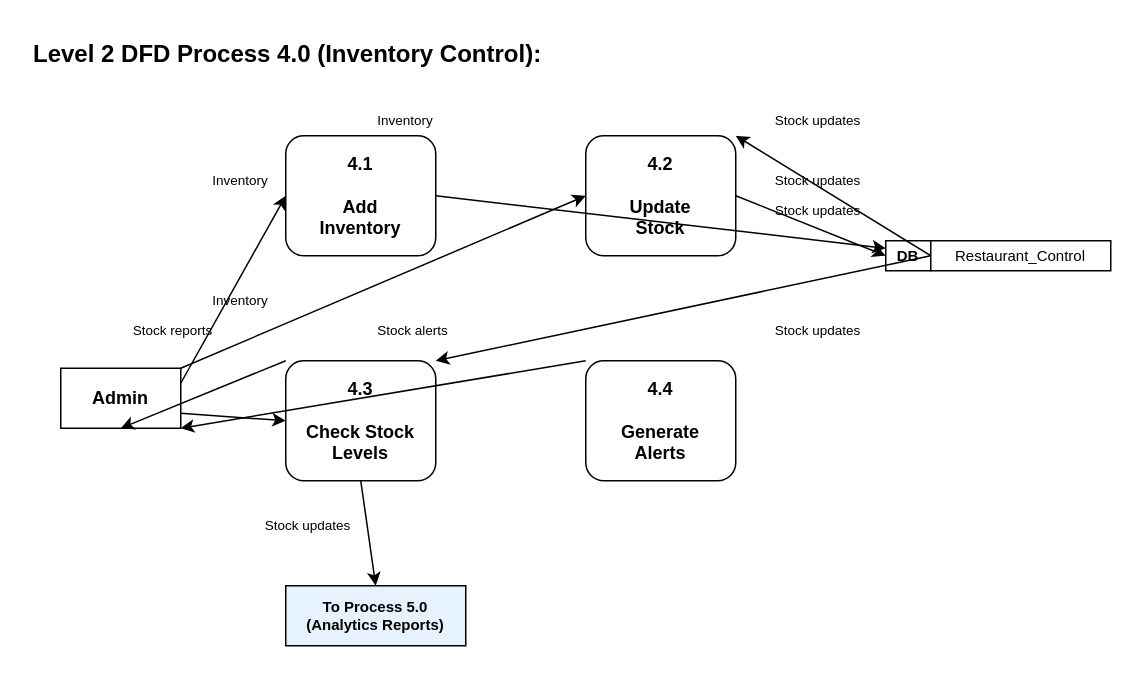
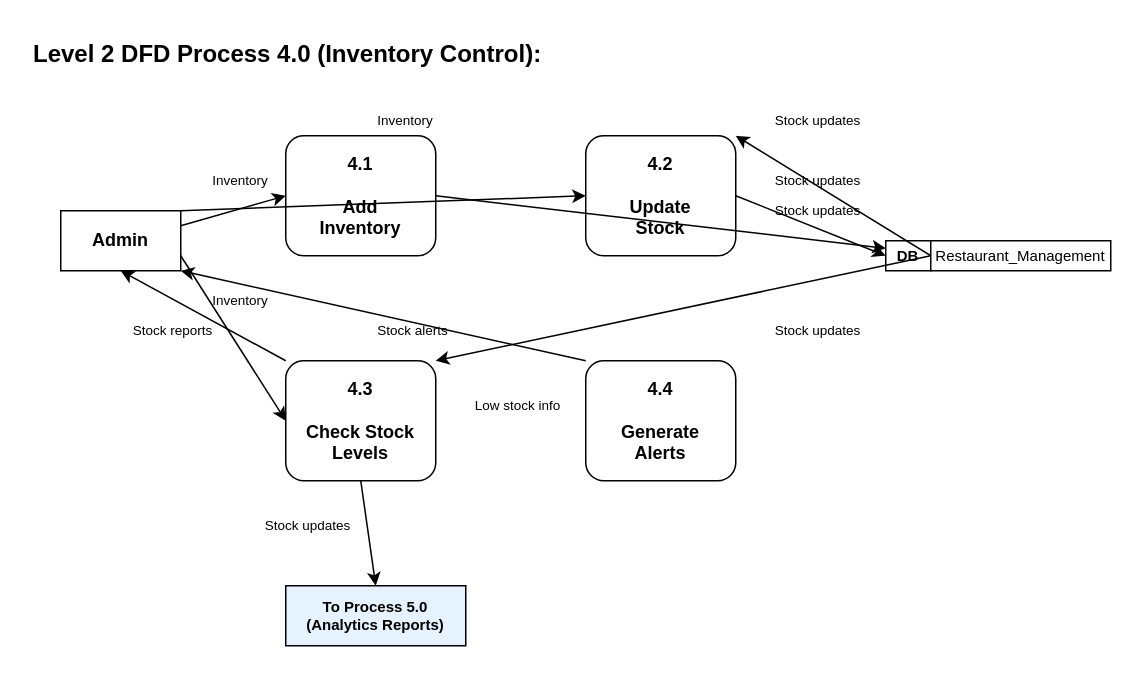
  <mxCell id="0" />
  <mxCell id="1" parent="0" />
  <mxCell id="2" value="Level 2 DFD Process 4.0 (Inventory Control):" style="text;html=1;strokeColor=none;fillColor=none;align=left;verticalAlign=middle;whiteSpace=wrap;rounded=0;fontSize=16;fontStyle=1;" vertex="1" parent="1"><mxGeometry x="20" y="20" width="400" height="30" as="geometry" /></mxCell>
- <mxCell id="3" value="Admin" style="rounded=0;whiteSpace=wrap;html=1;strokeColor=#000000;fillColor=#ffffff;fontSize=12;fontStyle=1;" vertex="1" parent="1"><mxGeometry x="40" y="245" width="80" height="40" as="geometry" /></mxCell>
+ <mxCell id="3" value="Admin" style="rounded=0;whiteSpace=wrap;html=1;strokeColor=#000000;fillColor=#ffffff;fontSize=12;fontStyle=1;" vertex="1" parent="1"><mxGeometry x="40" y="140" width="80" height="40" as="geometry" /></mxCell>
  <mxCell id="4" value="4.1&#10;&#10;Add&#10;Inventory" style="rounded=1;whiteSpace=wrap;html=1;strokeColor=#000000;fillColor=#ffffff;fontSize=12;fontStyle=1;align=center;" vertex="1" parent="1"><mxGeometry x="190" y="90" width="100" height="80" as="geometry" /></mxCell>
  <mxCell id="5" value="4.2&#10;&#10;Update&#10;Stock" style="rounded=1;whiteSpace=wrap;html=1;strokeColor=#000000;fillColor=#ffffff;fontSize=12;fontStyle=1;align=center;" vertex="1" parent="1"><mxGeometry x="390" y="90" width="100" height="80" as="geometry" /></mxCell>
  <mxCell id="6" value="4.3&#10;&#10;Check Stock&#10;Levels" style="rounded=1;whiteSpace=wrap;html=1;strokeColor=#000000;fillColor=#ffffff;fontSize=12;fontStyle=1;align=center;" vertex="1" parent="1"><mxGeometry x="190" y="240" width="100" height="80" as="geometry" /></mxCell>
  <mxCell id="7" value="4.4&#10;&#10;Generate&#10;Alerts" style="rounded=1;whiteSpace=wrap;html=1;strokeColor=#000000;fillColor=#ffffff;fontSize=12;fontStyle=1;align=center;" vertex="1" parent="1"><mxGeometry x="390" y="240" width="100" height="80" as="geometry" /></mxCell>
  <mxCell id="8" value="DB" style="rounded=0;whiteSpace=wrap;html=1;strokeColor=#000000;fillColor=#ffffff;fontSize=10;fontStyle=1;" vertex="1" parent="1"><mxGeometry x="590" y="160" width="30" height="20" as="geometry" /></mxCell>
- <mxCell id="9" value="Restaurant_Control" style="rounded=0;whiteSpace=wrap;html=1;strokeColor=#000000;fillColor=#ffffff;fontSize=10;" vertex="1" parent="1"><mxGeometry x="620" y="160" width="120" height="20" as="geometry" /></mxCell>
+ <mxCell id="9" value="Restaurant_Management" style="rounded=0;whiteSpace=wrap;html=1;strokeColor=#000000;fillColor=#ffffff;fontSize=10;" vertex="1" parent="1"><mxGeometry x="620" y="160" width="120" height="20" as="geometry" /></mxCell>
  <mxCell id="10" value="" style="endArrow=classic;html=1;rounded=0;exitX=1;exitY=0.25;exitDx=0;exitDy=0;entryX=0;entryY=0.5;entryDx=0;entryDy=0;" edge="1" parent="1" source="3" target="4"><mxGeometry width="50" height="50" relative="1" as="geometry"><mxPoint x="380" y="390" as="sourcePoint" /><mxPoint x="430" y="340" as="targetPoint" /></mxGeometry></mxCell>
  <mxCell id="11" value="Inventory" style="text;html=1;strokeColor=none;fillColor=none;align=center;verticalAlign=middle;whiteSpace=wrap;rounded=0;fontSize=9;" vertex="1" parent="1"><mxGeometry x="130" y="110" width="60" height="20" as="geometry" /></mxCell>
  <mxCell id="12" value="" style="endArrow=classic;html=1;rounded=0;exitX=1;exitY=0;exitDx=0;exitDy=0;entryX=0;entryY=0.5;entryDx=0;entryDy=0;" edge="1" parent="1" source="3" target="5"><mxGeometry width="50" height="50" relative="1" as="geometry"><mxPoint x="380" y="390" as="sourcePoint" /><mxPoint x="430" y="340" as="targetPoint" /></mxGeometry></mxCell>
  <mxCell id="13" value="Inventory" style="text;html=1;strokeColor=none;fillColor=none;align=center;verticalAlign=middle;whiteSpace=wrap;rounded=0;fontSize=9;" vertex="1" parent="1"><mxGeometry x="240" y="70" width="60" height="20" as="geometry" /></mxCell>
  <mxCell id="14" value="" style="endArrow=classic;html=1;rounded=0;exitX=1;exitY=0.75;exitDx=0;exitDy=0;entryX=0;entryY=0.5;entryDx=0;entryDy=0;" edge="1" parent="1" source="3" target="6"><mxGeometry width="50" height="50" relative="1" as="geometry"><mxPoint x="380" y="390" as="sourcePoint" /><mxPoint x="430" y="340" as="targetPoint" /></mxGeometry></mxCell>
  <mxCell id="15" value="Inventory" style="text;html=1;strokeColor=none;fillColor=none;align=center;verticalAlign=middle;whiteSpace=wrap;rounded=0;fontSize=9;" vertex="1" parent="1"><mxGeometry x="130" y="190" width="60" height="20" as="geometry" /></mxCell>
  <mxCell id="16" value="" style="endArrow=classic;html=1;rounded=0;exitX=1;exitY=0.5;exitDx=0;exitDy=0;entryX=0;entryY=0.25;entryDx=0;entryDy=0;" edge="1" parent="1" source="4" target="8"><mxGeometry width="50" height="50" relative="1" as="geometry"><mxPoint x="380" y="390" as="sourcePoint" /><mxPoint x="430" y="340" as="targetPoint" /></mxGeometry></mxCell>
  <mxCell id="17" value="Stock updates" style="text;html=1;strokeColor=none;fillColor=none;align=center;verticalAlign=middle;whiteSpace=wrap;rounded=0;fontSize=9;" vertex="1" parent="1"><mxGeometry x="510" y="110" width="70" height="20" as="geometry" /></mxCell>
  <mxCell id="18" value="" style="endArrow=classic;html=1;rounded=0;exitX=1;exitY=0.5;exitDx=0;exitDy=0;entryX=0;entryY=0.5;entryDx=0;entryDy=0;" edge="1" parent="1" source="5" target="8"><mxGeometry width="50" height="50" relative="1" as="geometry"><mxPoint x="380" y="390" as="sourcePoint" /><mxPoint x="430" y="340" as="targetPoint" /></mxGeometry></mxCell>
  <mxCell id="19" value="Stock updates" style="text;html=1;strokeColor=none;fillColor=none;align=center;verticalAlign=middle;whiteSpace=wrap;rounded=0;fontSize=9;" vertex="1" parent="1"><mxGeometry x="510" y="130" width="70" height="20" as="geometry" /></mxCell>
  <mxCell id="20" value="" style="endArrow=classic;html=1;rounded=0;exitX=1;exitY=0.5;exitDx=0;exitDy=0;entryX=1;entryY=0;entryDx=0;entryDy=0;" edge="1" parent="1" source="8" target="6"><mxGeometry width="50" height="50" relative="1" as="geometry"><mxPoint x="380" y="390" as="sourcePoint" /><mxPoint x="430" y="340" as="targetPoint" /></mxGeometry></mxCell>
  <mxCell id="21" value="Stock updates" style="text;html=1;strokeColor=none;fillColor=none;align=center;verticalAlign=middle;whiteSpace=wrap;rounded=0;fontSize=9;" vertex="1" parent="1"><mxGeometry x="510" y="210" width="70" height="20" as="geometry" /></mxCell>
  <mxCell id="22" value="" style="endArrow=classic;html=1;rounded=0;exitX=1;exitY=0.5;exitDx=0;exitDy=0;entryX=1;entryY=0;entryDx=0;entryDy=0;" edge="1" parent="1" source="8" target="5"><mxGeometry width="50" height="50" relative="1" as="geometry"><mxPoint x="380" y="390" as="sourcePoint" /><mxPoint x="430" y="340" as="targetPoint" /></mxGeometry></mxCell>
  <mxCell id="23" value="Stock updates" style="text;html=1;strokeColor=none;fillColor=none;align=center;verticalAlign=middle;whiteSpace=wrap;rounded=0;fontSize=9;" vertex="1" parent="1"><mxGeometry x="510" y="70" width="70" height="20" as="geometry" /></mxCell>
+ <mxCell id="24" value="Low stock info" style="text;html=1;strokeColor=none;fillColor=none;align=center;verticalAlign=middle;whiteSpace=wrap;rounded=0;fontSize=9;" vertex="1" parent="1"><mxGeometry x="310" y="260" width="70" height="20" as="geometry" /></mxCell>
  <mxCell id="25" value="" style="endArrow=classic;html=1;rounded=0;exitX=0;exitY=0;exitDx=0;exitDy=0;entryX=1;entryY=1;entryDx=0;entryDy=0;" edge="1" parent="1" source="7" target="3"><mxGeometry width="50" height="50" relative="1" as="geometry"><mxPoint x="380" y="390" as="sourcePoint" /><mxPoint x="430" y="340" as="targetPoint" /></mxGeometry></mxCell>
  <mxCell id="26" value="Stock alerts" style="text;html=1;strokeColor=none;fillColor=none;align=center;verticalAlign=middle;whiteSpace=wrap;rounded=0;fontSize=9;" vertex="1" parent="1"><mxGeometry x="240" y="210" width="70" height="20" as="geometry" /></mxCell>
  <mxCell id="27" value="" style="endArrow=classic;html=1;rounded=0;exitX=0;exitY=0;exitDx=0;exitDy=0;entryX=0.5;entryY=1;entryDx=0;entryDy=0;" edge="1" parent="1" source="6" target="3"><mxGeometry width="50" height="50" relative="1" as="geometry"><mxPoint x="380" y="390" as="sourcePoint" /><mxPoint x="430" y="340" as="targetPoint" /></mxGeometry></mxCell>
  <mxCell id="28" value="Stock reports" style="text;html=1;strokeColor=none;fillColor=none;align=center;verticalAlign=middle;whiteSpace=wrap;rounded=0;fontSize=9;" vertex="1" parent="1"><mxGeometry x="80" y="210" width="70" height="20" as="geometry" /></mxCell>
  <mxCell id="29" value="To Process 5.0&#10;(Analytics Reports)" style="rounded=0;whiteSpace=wrap;html=1;strokeColor=#000000;fillColor=#e6f3ff;fontSize=10;fontStyle=1;" vertex="1" parent="1"><mxGeometry x="190" y="390" width="120" height="40" as="geometry" /></mxCell>
  <mxCell id="30" value="" style="endArrow=classic;html=1;rounded=0;exitX=0.5;exitY=1;exitDx=0;exitDy=0;entryX=0.5;entryY=0;entryDx=0;entryDy=0;" edge="1" parent="1" source="6" target="29"><mxGeometry width="50" height="50" relative="1" as="geometry"><mxPoint x="380" y="390" as="sourcePoint" /><mxPoint x="430" y="340" as="targetPoint" /></mxGeometry></mxCell>
  <mxCell id="31" value="Stock updates" style="text;html=1;strokeColor=none;fillColor=none;align=center;verticalAlign=middle;whiteSpace=wrap;rounded=0;fontSize=9;" vertex="1" parent="1"><mxGeometry x="170" y="340" width="70" height="20" as="geometry" /></mxCell>
